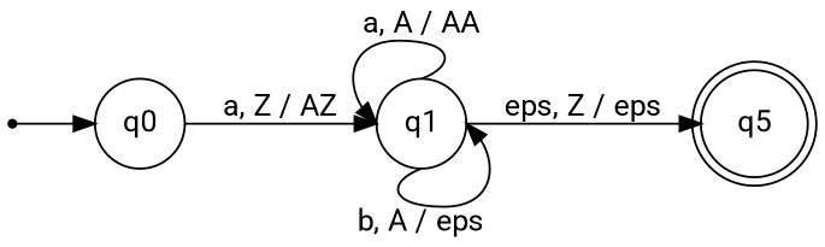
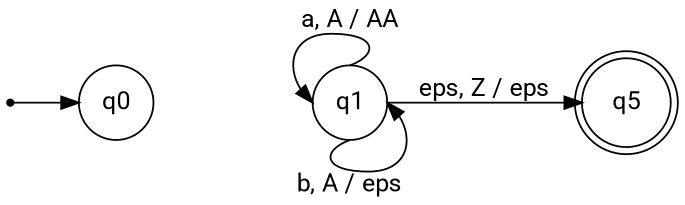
  digraph {
    fontname=Roboto
    rankdir=LR
    node [fontname=Roboto shape=circle]
    edge [fontname=Roboto]
    n1 [label=q5 shape=doublecircle]
    "" [shape=point]
    q0
    q1
    "" -> q0
-   q0 -> q1 [label="a, Z / AZ"]
    q1 -> n1 [label="eps, Z / eps"]
    q1 -> q1 [headport=w label="a, A / AA" tailport=n]
    q1 -> q1 [headport=e label="b, A / eps" tailport=s]
  }
